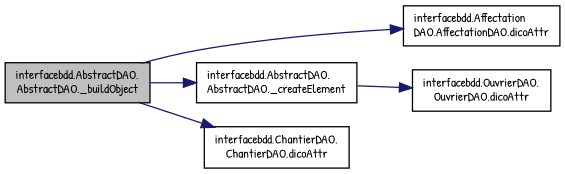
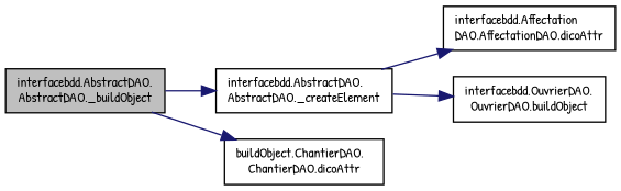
  digraph {
    fontname="Patrick Hand"
    rankdir=LR
    node [color=black fillcolor=white fontname="Patrick Hand" fontsize=10 shape=record style=filled]
    edge [color=midnightblue fontname="Patrick Hand" fontsize=10 labelfontname=Helvetica labelfontsize=10 style=solid]
    n1 [fillcolor=grey75 fontcolor=black height=0.2 label="interfacebdd.AbstractDAO.\lAbstractDAO._buildObject" width=0.4]
    n2 [height=0.2 label="interfacebdd.AbstractDAO.\lAbstractDAO._createElement" width=0.4]
    n3 [height=0.2 label="interfacebdd.Affectation\lDAO.AffectationDAO.dicoAttr" width=0.4]
-   n4 [height=0.2 label="interfacebdd.ChantierDAO.\lChantierDAO.dicoAttr" width=0.4]
-   n5 [height=0.2 label="interfacebdd.OuvrierDAO.\lOuvrierDAO.dicoAttr" width=0.4]
+   n4 [height=0.2 label="buildObject.ChantierDAO.\lChantierDAO.dicoAttr" width=0.4]
+   n5 [height=0.2 label="interfacebdd.OuvrierDAO.\lOuvrierDAO.buildObject" width=0.4]
    n1 -> n2
-   n1 -> n3
+   n2 -> n3
    n1 -> n4
    n2 -> n5
  }
